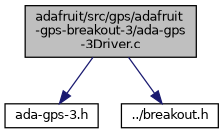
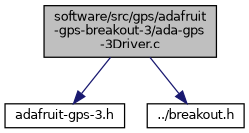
  digraph {
    node [color=black fillcolor=white fontname=Helvetica fontsize=10 shape=record style=filled]
    edge [color=midnightblue fontname=Helvetica fontsize=10 labelfontname=Helvetica labelfontsize=10 style=solid]
-   n1 [fillcolor=grey75 fontcolor=black height=0.2 label="adafruit/src/gps/adafruit\l-gps-breakout-3/ada-gps\l-3Driver.c" width=0.4]
-   n2 [height=0.2 label="ada-gps-3.h" width=0.4]
+   n1 [fillcolor=grey75 fontcolor=black height=0.2 label="software/src/gps/adafruit\l-gps-breakout-3/ada-gps\l-3Driver.c" width=0.4]
+   n2 [height=0.2 label="adafruit-gps-3.h" width=0.4]
    n3 [height=0.2 label="../breakout.h" width=0.4]
    n1 -> n2
    n1 -> n3
  }
